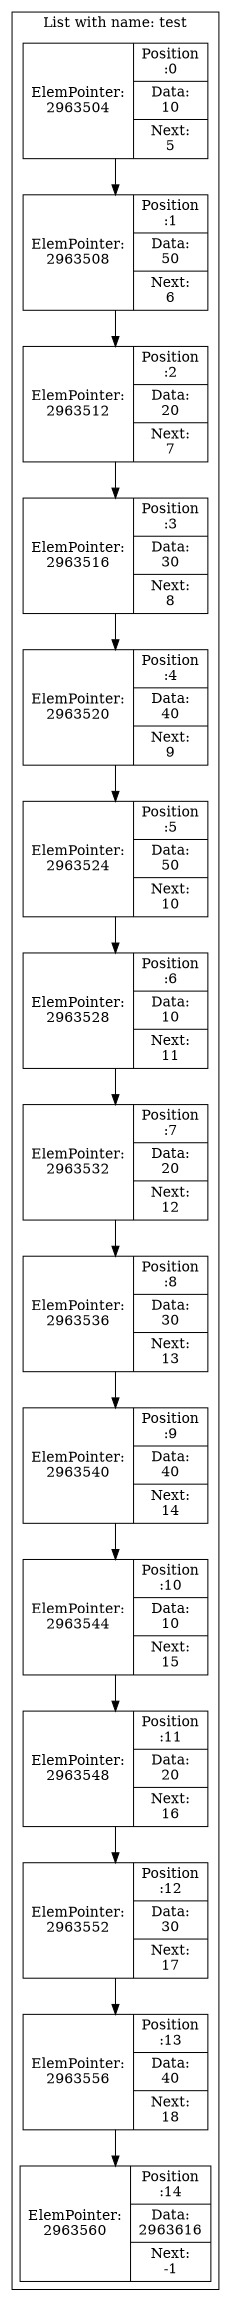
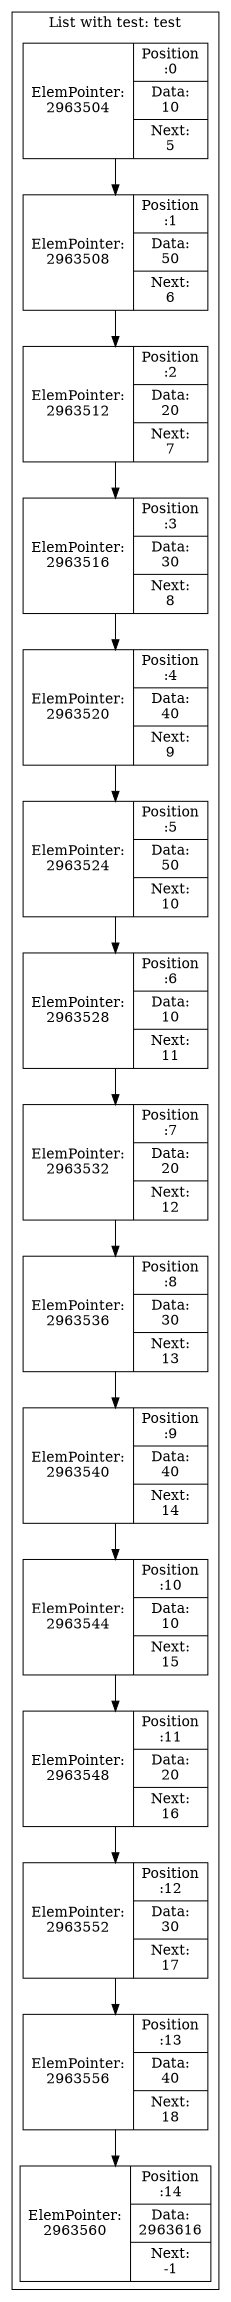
  digraph {
    rankdir=TB
    node [shape=record]
    n1 [label="ElemPointer:\n2963504 | {Position\n:0 | Data:\n10 | Next:\n5}"]
    n2 [label="ElemPointer:\n2963508 | {Position\n:1 | Data:\n50 | Next:\n6}"]
    n3 [label="ElemPointer:\n2963512 | {Position\n:2 | Data:\n20 | Next:\n7}"]
    n4 [label="ElemPointer:\n2963516 | {Position\n:3 | Data:\n30 | Next:\n8}"]
    n5 [label="ElemPointer:\n2963520 | {Position\n:4 | Data:\n40 | Next:\n9}"]
    n6 [label="ElemPointer:\n2963524 | {Position\n:5 | Data:\n50 | Next:\n10}"]
    n7 [label="ElemPointer:\n2963528 | {Position\n:6 | Data:\n10 | Next:\n11}"]
    n8 [label="ElemPointer:\n2963532 | {Position\n:7 | Data:\n20 | Next:\n12}"]
    n9 [label="ElemPointer:\n2963536 | {Position\n:8 | Data:\n30 | Next:\n13}"]
    n10 [label="ElemPointer:\n2963540 | {Position\n:9 | Data:\n40 | Next:\n14}"]
    n11 [label="ElemPointer:\n2963544 | {Position\n:10 | Data:\n10 | Next:\n15}"]
    n12 [label="ElemPointer:\n2963548 | {Position\n:11 | Data:\n20 | Next:\n16}"]
    n13 [label="ElemPointer:\n2963552 | {Position\n:12 | Data:\n30 | Next:\n17}"]
    n14 [label="ElemPointer:\n2963556 | {Position\n:13 | Data:\n40 | Next:\n18}"]
    n15 [label="ElemPointer:\n2963560 | {Position\n:14 | Data:\n2963616 | Next:\n-1}"]
    subgraph cluster_1 {
-     label="List with name: test"
+     label="List with test: test"
      n1
      n2
      n3
      n4
      n5
      n6
      n7
      n8
      n9
      n10
      n11
      n12
      n13
      n14
      n15
    }
    n1 -> n2
    n2 -> n3
    n3 -> n4
    n4 -> n5
    n5 -> n6
    n6 -> n7
    n7 -> n8
    n8 -> n9
    n9 -> n10
    n10 -> n11
    n11 -> n12
    n12 -> n13
    n13 -> n14
    n14 -> n15
  }
